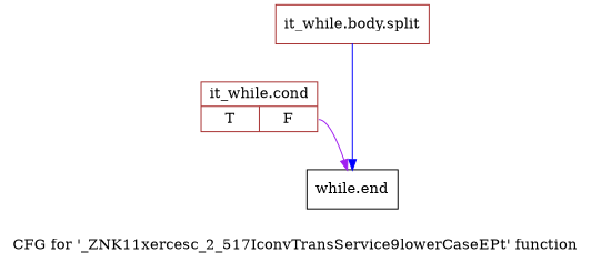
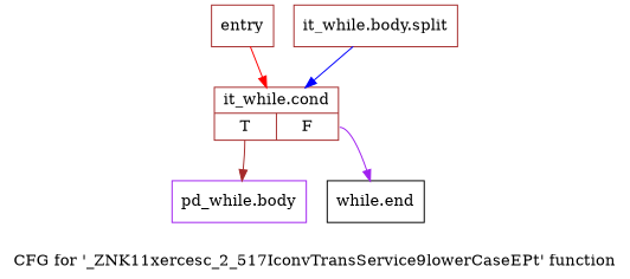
  digraph {
    label="CFG for '_ZNK11xercesc_2_517IconvTransService9lowerCaseEPt' function"
    node [color=brown shape=record]
+   n1 [label="{entry}"]
    n2 [label="{it_while.cond|{<s0>T|<s1>F}}"]
+   n3 [color=purple label="{pd_while.body}"]
    n4 [color=black label="{while.end}"]
    n5 [label="{it_while.body.split}"]
+   n1 -> n2 [color=red]
+   n2 -> n3 [color=brown tailport=s0]
    n2 -> n4 [color=purple tailport=s1]
-   n5 -> n4 [color=blue]
+   n5 -> n2 [color=blue]
  }
